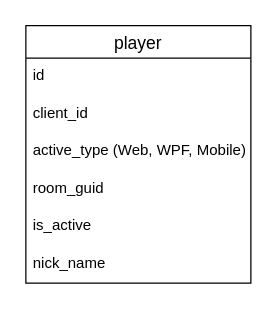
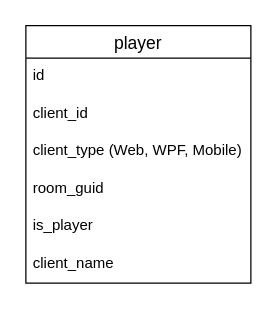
  <mxCell id="0" />
  <mxCell id="1" parent="0" />
  <mxCell id="2" value="player" style="swimlane;fontStyle=0;childLayout=stackLayout;horizontal=1;startSize=26;horizontalStack=0;resizeParent=1;resizeParentMax=0;resizeLast=0;collapsible=1;marginBottom=0;align=center;fontSize=14;" vertex="1" parent="1"><mxGeometry x="20" y="20" width="180" height="206" as="geometry" /></mxCell>
  <mxCell id="3" value="id" style="text;strokeColor=none;fillColor=none;spacingLeft=4;spacingRight=4;overflow=hidden;rotatable=0;points=[[0,0.5],[1,0.5]];portConstraint=eastwest;fontSize=12;" vertex="1" parent="2"><mxGeometry y="26" width="180" height="30" as="geometry" /></mxCell>
  <mxCell id="4" value="client_id" style="text;strokeColor=none;fillColor=none;spacingLeft=4;spacingRight=4;overflow=hidden;rotatable=0;points=[[0,0.5],[1,0.5]];portConstraint=eastwest;fontSize=12;" vertex="1" parent="2"><mxGeometry y="56" width="180" height="30" as="geometry" /></mxCell>
- <mxCell id="5" value="active_type (Web, WPF, Mobile)" style="text;strokeColor=none;fillColor=none;spacingLeft=4;spacingRight=4;overflow=hidden;rotatable=0;points=[[0,0.5],[1,0.5]];portConstraint=eastwest;fontSize=12;" vertex="1" parent="2"><mxGeometry y="86" width="180" height="30" as="geometry" /></mxCell>
+ <mxCell id="5" value="client_type (Web, WPF, Mobile)" style="text;strokeColor=none;fillColor=none;spacingLeft=4;spacingRight=4;overflow=hidden;rotatable=0;points=[[0,0.5],[1,0.5]];portConstraint=eastwest;fontSize=12;" vertex="1" parent="2"><mxGeometry y="86" width="180" height="30" as="geometry" /></mxCell>
  <mxCell id="6" value="room_guid" style="text;strokeColor=none;fillColor=none;spacingLeft=4;spacingRight=4;overflow=hidden;rotatable=0;points=[[0,0.5],[1,0.5]];portConstraint=eastwest;fontSize=12;" vertex="1" parent="2"><mxGeometry y="116" width="180" height="30" as="geometry" /></mxCell>
- <mxCell id="7" value="is_active" style="text;strokeColor=none;fillColor=none;spacingLeft=4;spacingRight=4;overflow=hidden;rotatable=0;points=[[0,0.5],[1,0.5]];portConstraint=eastwest;fontSize=12;" vertex="1" parent="2"><mxGeometry y="146" width="180" height="30" as="geometry" /></mxCell>
- <mxCell id="8" value="nick_name" style="text;strokeColor=none;fillColor=none;spacingLeft=4;spacingRight=4;overflow=hidden;rotatable=0;points=[[0,0.5],[1,0.5]];portConstraint=eastwest;fontSize=12;" vertex="1" parent="2"><mxGeometry y="176" width="180" height="30" as="geometry" /></mxCell>
+ <mxCell id="7" value="is_player" style="text;strokeColor=none;fillColor=none;spacingLeft=4;spacingRight=4;overflow=hidden;rotatable=0;points=[[0,0.5],[1,0.5]];portConstraint=eastwest;fontSize=12;" vertex="1" parent="2"><mxGeometry y="146" width="180" height="30" as="geometry" /></mxCell>
+ <mxCell id="8" value="client_name" style="text;strokeColor=none;fillColor=none;spacingLeft=4;spacingRight=4;overflow=hidden;rotatable=0;points=[[0,0.5],[1,0.5]];portConstraint=eastwest;fontSize=12;" vertex="1" parent="2"><mxGeometry y="176" width="180" height="30" as="geometry" /></mxCell>
